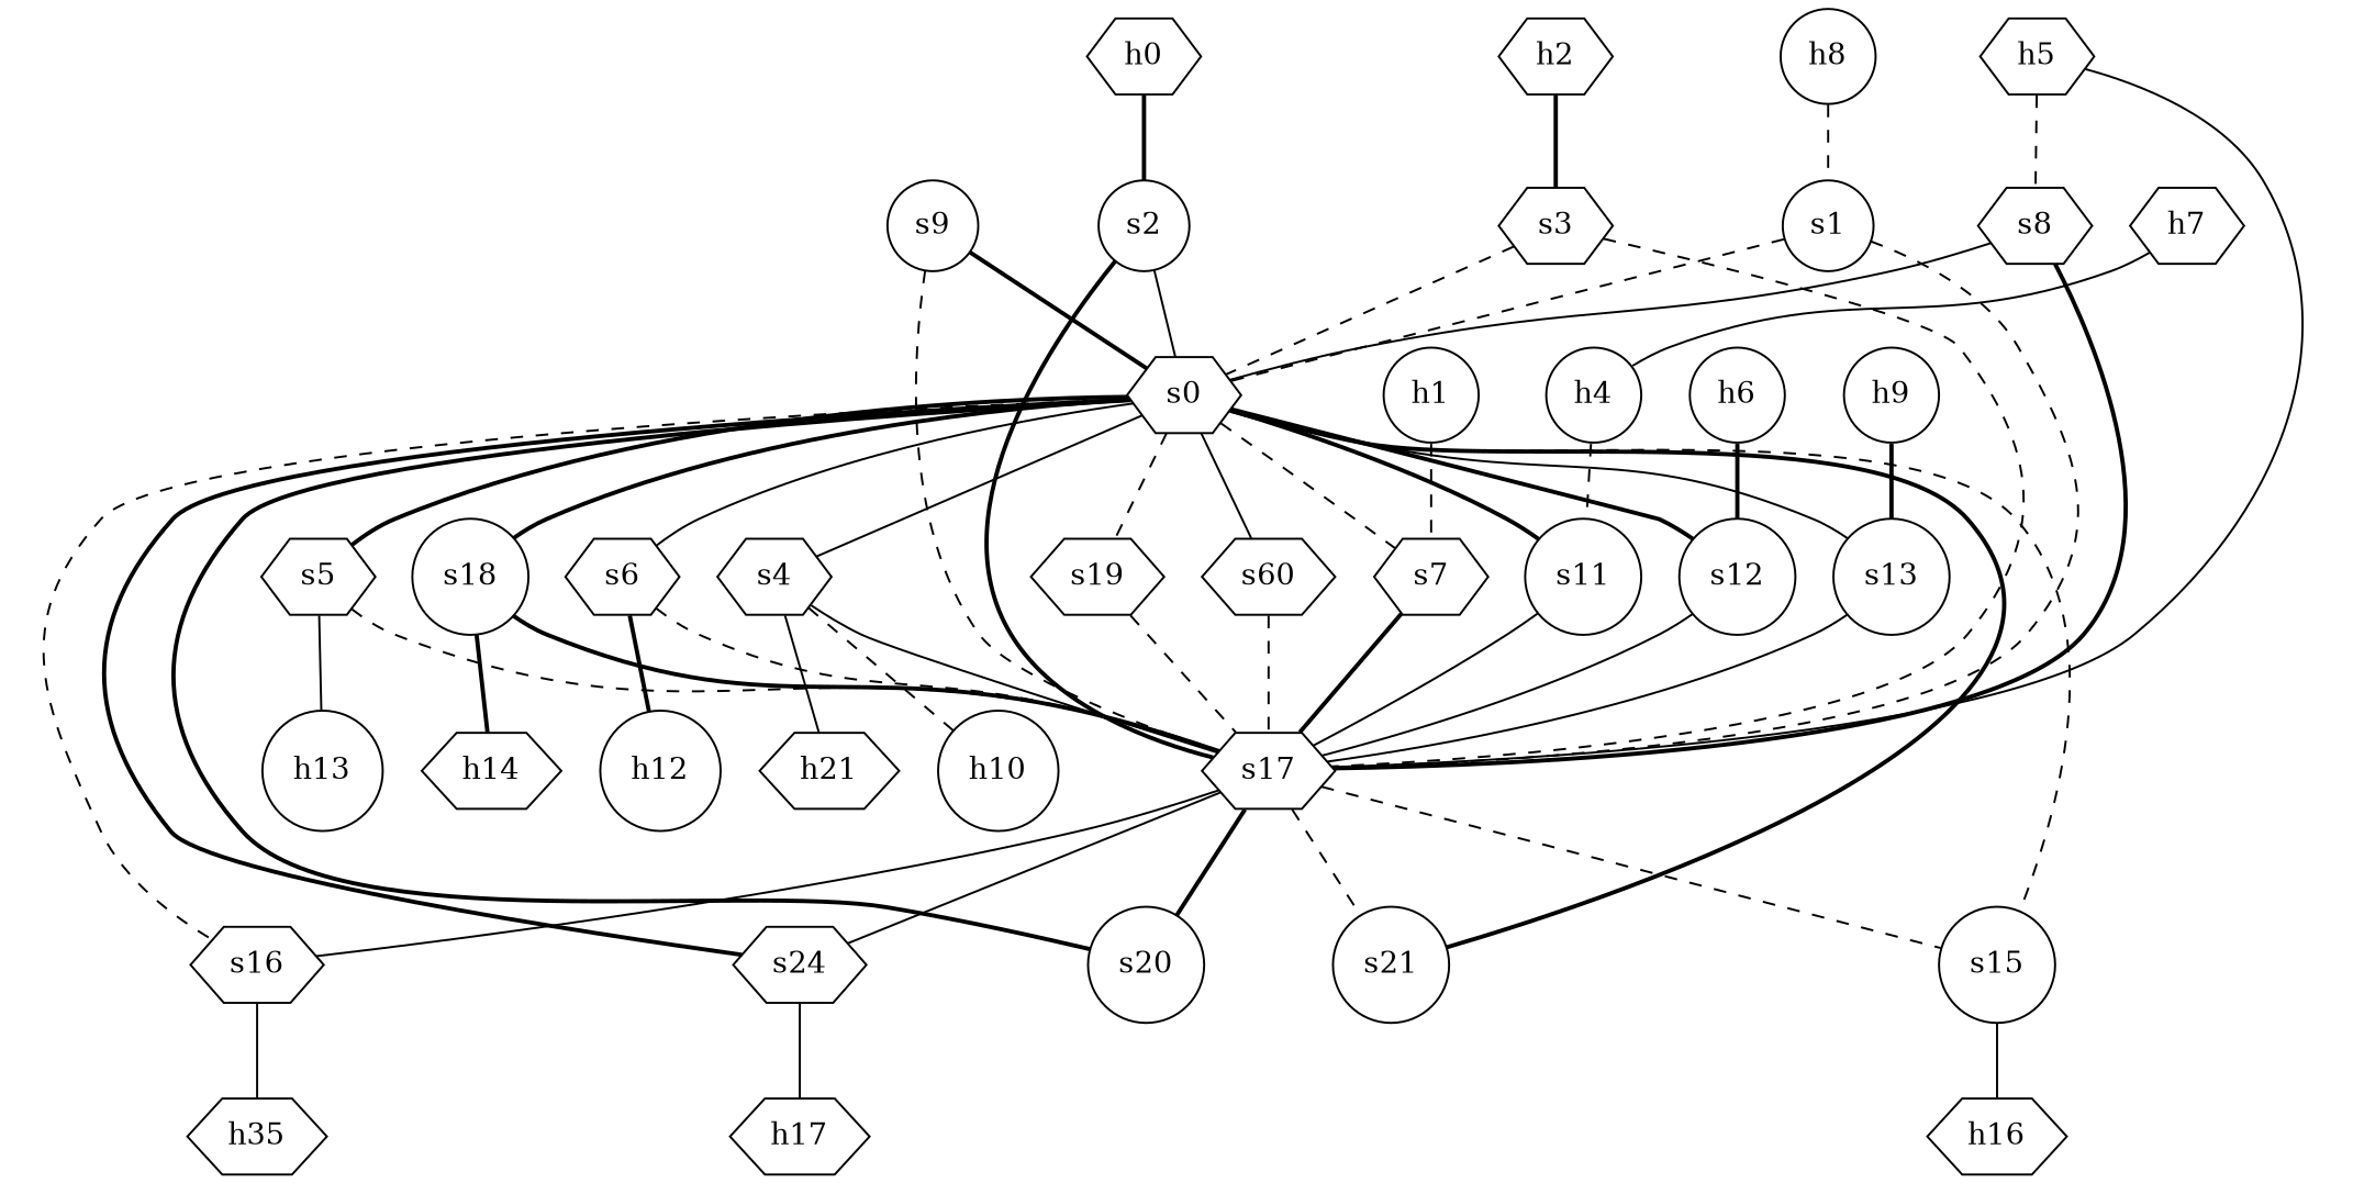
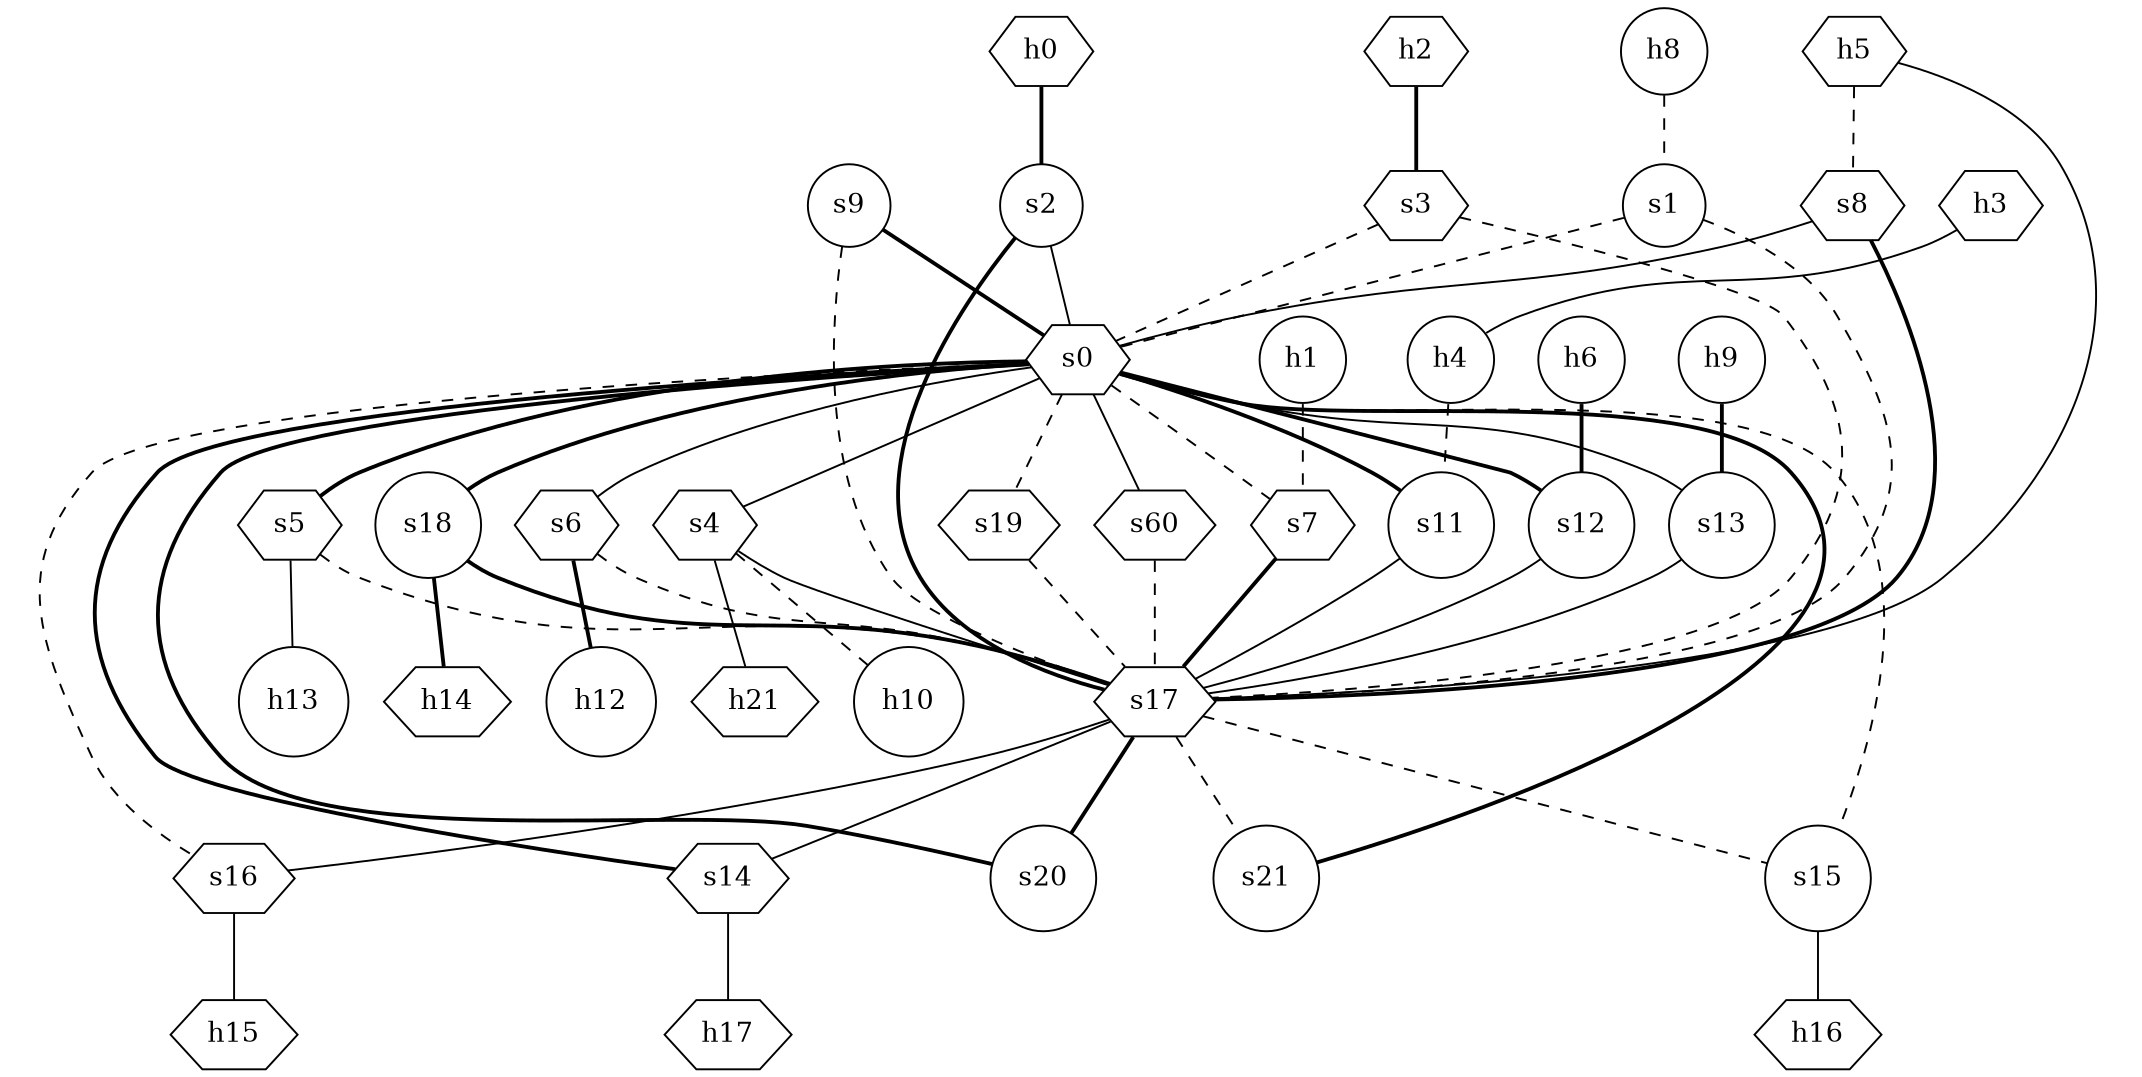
  strict graph {
    node [shape=hexagon type=switch]
    edge [capacity="1Gbps" cost=1 dport=100 sport=100 style=dashed]
    h8 [ip="10.1.1.0" shape=circle type=host]
    s1 [ip="11.1.1.4" shape=circle]
    s0 [ip="11.1.1.5"]
    s17 [ip="11.1.1.16"]
    s13 [ip="11.1.1.12" shape=circle]
    n6 [ip="11.1.1.15" label=s60]
    s7 [ip="11.1.1.6"]
    s12 [ip="11.1.1.13" shape=circle]
    s11 [ip="11.1.1.14" shape=circle]
    s6 [ip="11.1.1.7"]
    s5 [ip="11.1.1.8"]
    s4 [ip="11.1.1.9"]
    s19 [ip="11.1.1.10"]
    s18 [ip="11.1.1.11" shape=circle]
    s16 [ip="11.1.1.17"]
    s15 [ip="11.1.1.18" shape=circle]
-   s14 [ip="11.1.1.19" label=s24]
+   s14 [ip="11.1.1.19"]
    s20 [ip="11.1.1.20" shape=circle]
    s21 [ip="11.1.1.21" shape=circle]
    h9 [ip="10.1.1.1" shape=circle type=host]
    h2 [ip="10.1.1.2" type=host]
    s3 [ip="11.1.1.2"]
    h0 [ip="10.1.1.4" type=host]
    s2 [ip="11.1.1.3" shape=circle]
    h1 [ip="10.1.1.5" shape=circle type=host]
    h6 [ip="10.1.1.6" shape=circle type=host]
-   h7 [ip="10.1.1.7" type=host]
+   h7 [ip="10.1.1.7" type=host label=h3]
    h4 [ip="10.1.1.8" shape=circle type=host]
    s9 [ip="11.1.1.0" shape=circle]
    h5 [ip="10.1.1.9" type=host]
    s8 [ip="11.1.1.1"]
    h12 [ip="10.1.1.12" shape=circle type=host]
    h13 [ip="10.1.1.13" shape=circle type=host]
    n34 [ip="10.1.1.11" label=h21 type=host]
    h10 [ip="10.1.1.10" shape=circle type=host]
    h14 [ip="10.1.1.14" type=host]
-   h15 [ip="10.1.1.15" type=host label=h35]
+   h15 [ip="10.1.1.15" type=host]
    h16 [ip="10.1.1.16" type=host]
    h17 [ip="10.1.1.17" type=host]
    h8 -- s1
    s1 -- s0 [dport=32 sport=3]
    s1 -- s17 [capacity="10Gbps" dport=28 sport=4]
    s0 -- s13 [dport=42 sport=1 style=solid]
    s0 -- n6 [dport=26 sport=1 style=solid]
    s0 -- s7 [dport=28 sport=1]
    s0 -- s12 [dport=23 sport=1 style=bold]
    s0 -- s11 [dport=25 sport=1 style=bold]
    s0 -- s6 [capacity="10Gbps" dport=35 sport=1 style=solid]
    s0 -- s5 [dport=34 sport=1 style=bold]
    s0 -- s4 [dport=36 sport=1 style=solid]
    s0 -- s19 [capacity="10Gbps" dport=37 sport=1]
    s0 -- s18 [capacity="10Gbps" dport=41 sport=1 style=bold]
    s0 -- s16 [dport=40 sport=1]
    s0 -- s15 [capacity="10Gbps" dport=39 sport=1]
    s0 -- s14 [dport=38 sport=1 style=bold]
    s0 -- s20 [capacity="10Gbps" dport=0 sport=20 style=bold]
    s0 -- s21 [capacity="10Gbps" dport=0 sport=21 style=bold]
    s17 -- s16 [dport=36 sport=2 style=solid]
    s17 -- s15 [capacity="10Gbps" dport=35 sport=2]
    s17 -- s14 [dport=34 sport=2 style=solid]
    s17 -- s20 [capacity="10Gbps" dport=0 sport=19 style=bold]
    s17 -- s21 [capacity="10Gbps" dport=0 sport=20]
    s13 -- s17 [dport=38 sport=2 style=solid]
    n6 -- s17 [dport=24 sport=2]
    s7 -- s17 [dport=26 sport=2 style=bold]
    s12 -- s17 [dport=21 sport=2 style=solid]
    s11 -- s17 [dport=23 sport=2 style=solid]
    s6 -- s17 [capacity="10Gbps" dport=31 sport=2]
    s6 -- h12 [style=bold]
    s5 -- s17 [dport=30 sport=2]
    s5 -- h13 [style=solid]
    s4 -- s17 [dport=32 sport=2 style=solid]
    s4 -- n34 [style=solid]
    s4 -- h10
    s19 -- s17 [capacity="10Gbps" dport=33 sport=2]
    s18 -- s17 [capacity="10Gbps" dport=37 sport=2 style=bold]
    s18 -- h14 [style=bold]
    s16 -- h15 [style=solid]
    s15 -- h16 [style=solid]
    s14 -- h17 [style=solid]
    h9 -- s13 [style=bold]
    h2 -- s3 [style=bold]
    s3 -- s0 [capacity="10Gbps" dport=27 sport=1]
    s3 -- s17 [capacity="10Gbps" dport=25 sport=2]
    h0 -- s2 [style=bold]
    s2 -- s0 [dport=30 sport=3 style=solid]
    s2 -- s17 [capacity="10Gbps" dport=27 sport=4 style=bold]
    h1 -- s7
    h6 -- s12 [style=bold]
    h7 -- h4 [style=solid]
    h4 -- s11
    s9 -- s0 [capacity="10Gbps" dport=33 sport=1 style=bold]
    s9 -- s17 [capacity="10Gbps" dport=29 sport=2]
    h5 -- s17 [capacity="10Gbps" dport=22 sport=14 style=solid]
    h5 -- s8
    s8 -- s0 [capacity="10Gbps" dport=24 sport=1 style=solid]
    s8 -- s17 [capacity="10Gbps" dport=22 sport=2 style=bold]
  }
